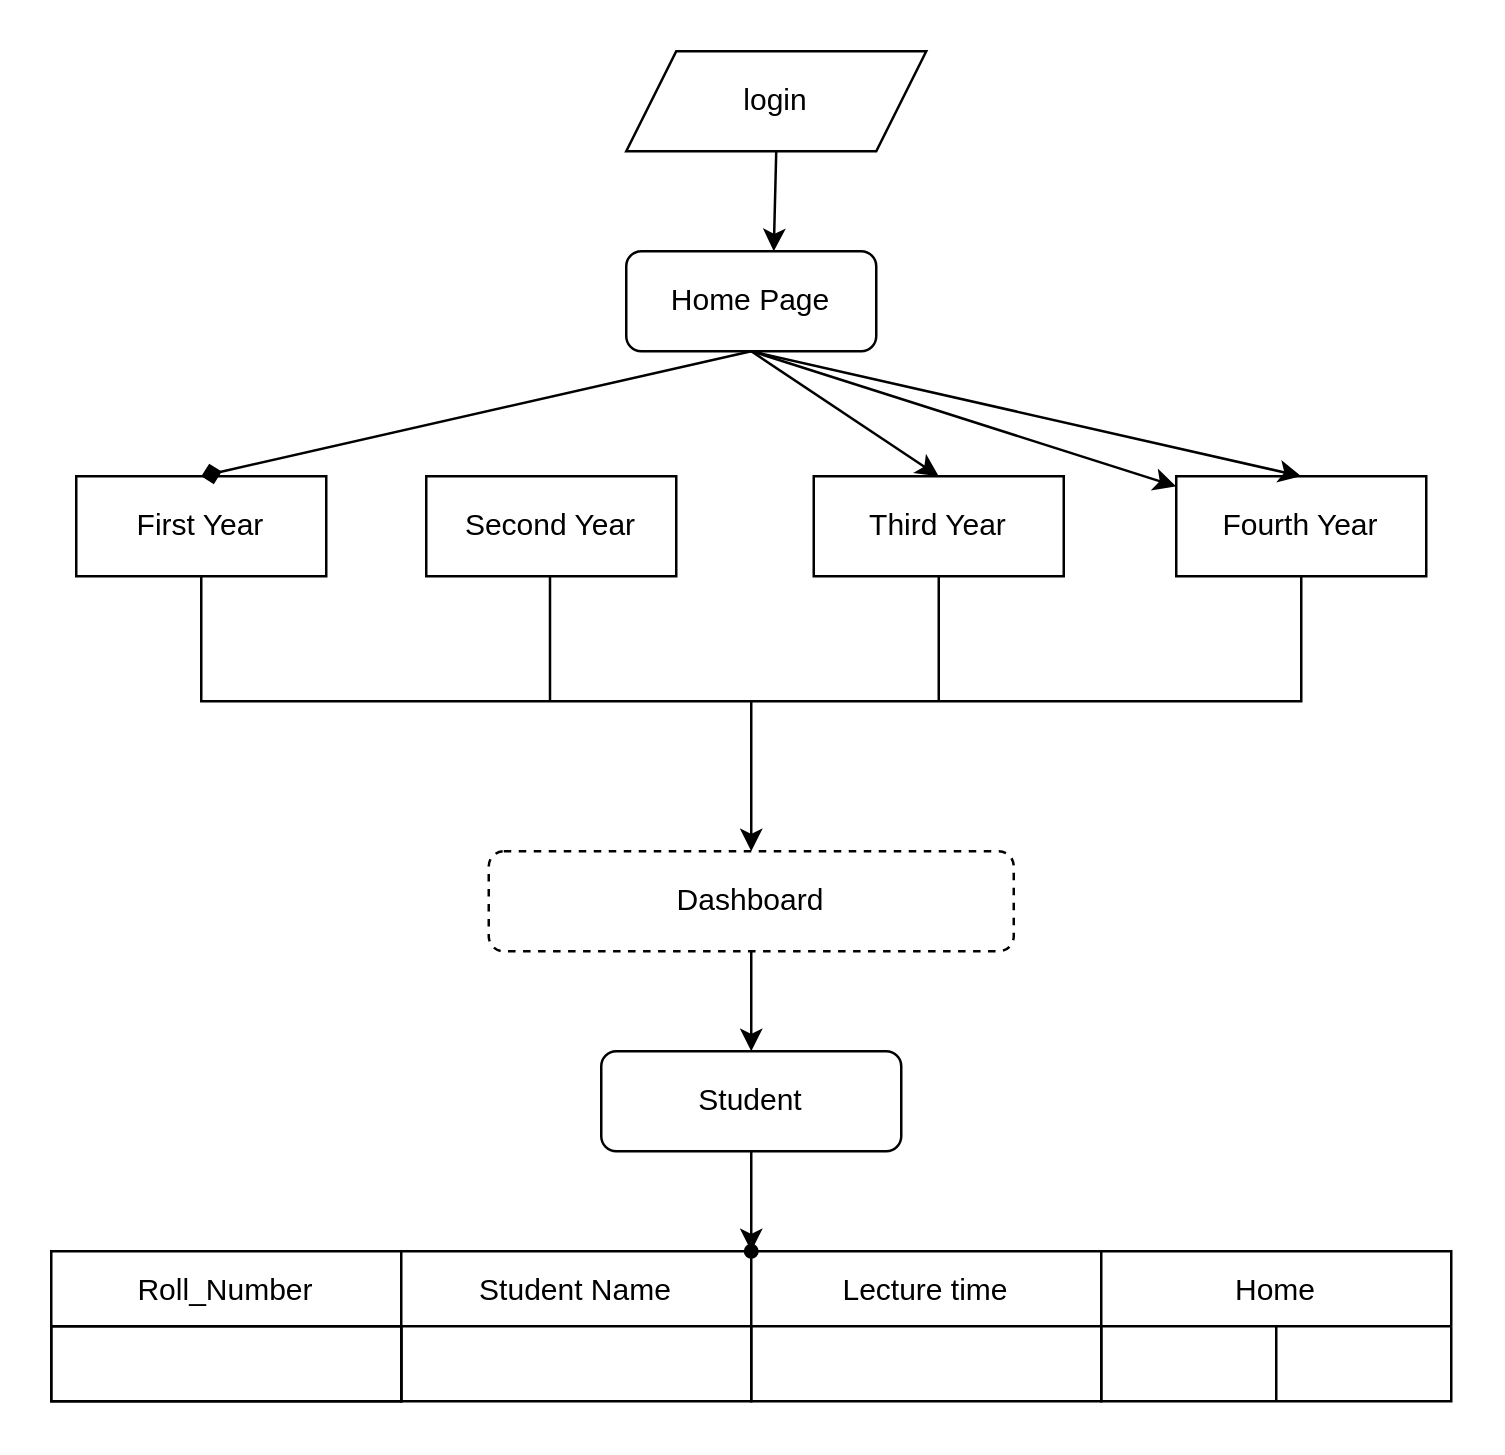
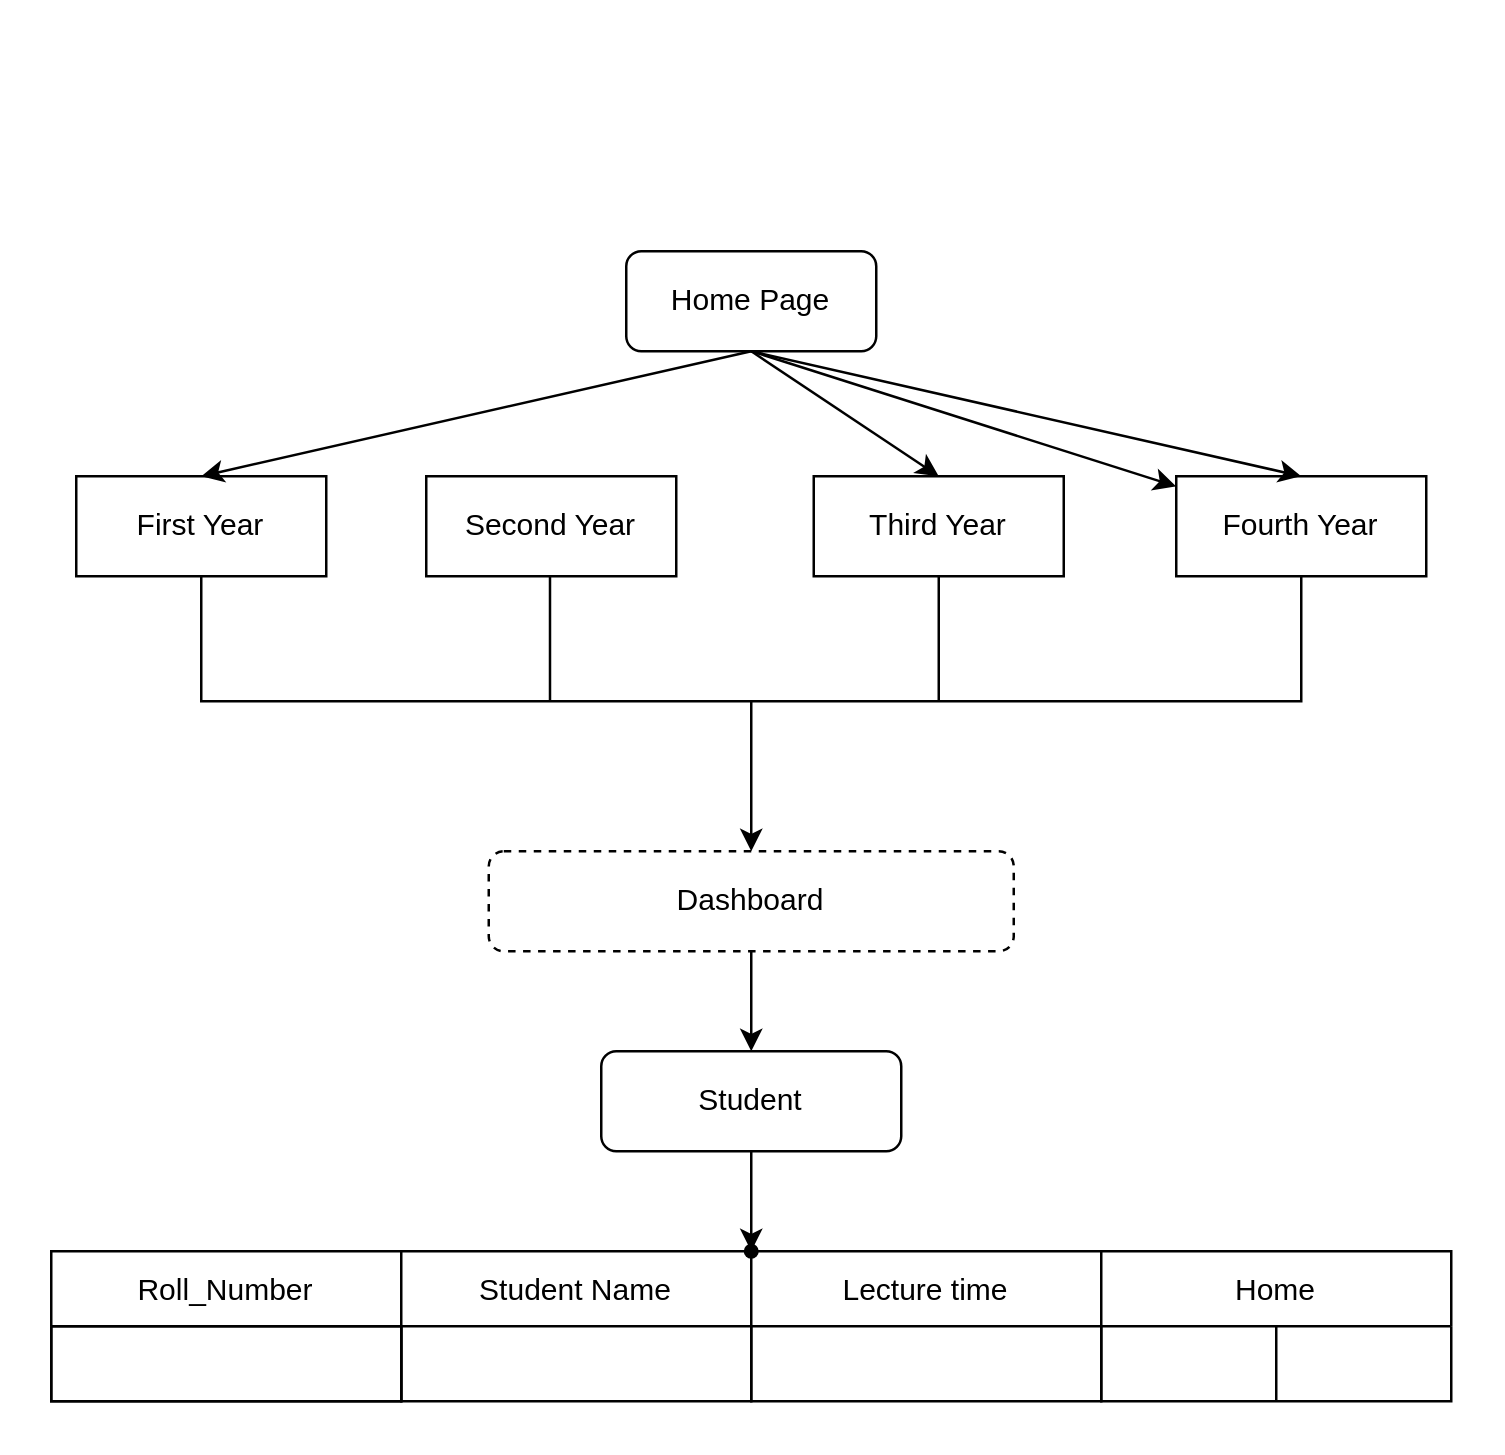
  <mxCell id="0" />
  <mxCell id="1" parent="0" />
- <mxCell id="2" value="login" style="shape=parallelogram;perimeter=parallelogramPerimeter;whiteSpace=wrap;html=1;fixedSize=1;" vertex="1" parent="1"><mxGeometry x="250" y="20" width="120" height="40" as="geometry" /></mxCell>
  <mxCell id="3" value="Home Page" style="rounded=1;whiteSpace=wrap;html=1;" vertex="1" parent="1"><mxGeometry x="250" y="100" width="100" height="40" as="geometry" /></mxCell>
- <mxCell id="4" value="" style="endArrow=classic;html=1;rounded=0;exitX=0.5;exitY=1;exitDx=0;exitDy=0;entryX=0.59;entryY=0;entryDx=0;entryDy=0;entryPerimeter=0;" edge="1" parent="1" source="2" target="3"><mxGeometry width="50" height="50" relative="1" as="geometry"><mxPoint x="300" y="260" as="sourcePoint" /><mxPoint x="300" y="90" as="targetPoint" /></mxGeometry></mxCell>
  <mxCell id="5" value="Second Year" style="rounded=0;whiteSpace=wrap;html=1;" vertex="1" parent="1"><mxGeometry x="170" y="190" width="100" height="40" as="geometry" /></mxCell>
  <mxCell id="6" value="Third Year" style="rounded=0;whiteSpace=wrap;html=1;" vertex="1" parent="1"><mxGeometry x="325" y="190" width="100" height="40" as="geometry" /></mxCell>
  <mxCell id="7" value="Fourth Year" style="rounded=0;whiteSpace=wrap;html=1;" vertex="1" parent="1"><mxGeometry x="470" y="190" width="100" height="40" as="geometry" /></mxCell>
  <mxCell id="8" value="First Year" style="rounded=0;whiteSpace=wrap;html=1;" vertex="1" parent="1"><mxGeometry x="30" y="190" width="100" height="40" as="geometry" /></mxCell>
  <mxCell id="9" value="" style="endArrow=classic;html=1;rounded=0;exitX=0.5;exitY=1;exitDx=0;exitDy=0;entryX=0.5;entryY=0;entryDx=0;entryDy=0;" edge="1" parent="1" source="3" target="6"><mxGeometry width="50" height="50" relative="1" as="geometry"><mxPoint x="300" y="260" as="sourcePoint" /><mxPoint x="350" y="210" as="targetPoint" /></mxGeometry></mxCell>
  <mxCell id="10" value="" style="endArrow=classic;html=1;rounded=0;entryX=0.5;entryY=0;entryDx=0;entryDy=0;" edge="1" parent="1" target="7"><mxGeometry width="50" height="50" relative="1" as="geometry"><mxPoint x="300" y="140" as="sourcePoint" /><mxPoint x="525" y="150" as="targetPoint" /></mxGeometry></mxCell>
  <mxCell id="11" value="" style="endArrow=classic;html=1;rounded=0;exitX=0.5;exitY=1;exitDx=0;exitDy=0;" edge="1" parent="1" source="3" target="7"><mxGeometry width="50" height="50" relative="1" as="geometry"><mxPoint x="450" y="130" as="sourcePoint" /><mxPoint x="300" y="170" as="targetPoint" /></mxGeometry></mxCell>
- <mxCell id="12" value="" style="endArrow=diamond;html=1;rounded=0;exitX=0.5;exitY=1;exitDx=0;exitDy=0;entryX=0.5;entryY=0;entryDx=0;entryDy=0;" edge="1" parent="1" source="3" target="8"><mxGeometry width="50" height="50" relative="1" as="geometry"><mxPoint x="120" y="100" as="sourcePoint" /><mxPoint x="195" y="150" as="targetPoint" /></mxGeometry></mxCell>
+ <mxCell id="12" value="" style="endArrow=classic;html=1;rounded=0;exitX=0.5;exitY=1;exitDx=0;exitDy=0;entryX=0.5;entryY=0;entryDx=0;entryDy=0;" edge="1" parent="1" source="3" target="8"><mxGeometry width="50" height="50" relative="1" as="geometry"><mxPoint x="120" y="100" as="sourcePoint" /><mxPoint x="195" y="150" as="targetPoint" /></mxGeometry></mxCell>
  <mxCell id="13" value="" style="strokeWidth=1;html=1;shape=mxgraph.flowchart.annotation_1;align=left;pointerEvents=1;direction=north;fillColor=default;" vertex="1" parent="1"><mxGeometry x="80" y="230" width="440" height="50" as="geometry" /></mxCell>
  <mxCell id="14" value="" style="endArrow=none;html=1;rounded=0;entryX=0.5;entryY=1;entryDx=0;entryDy=0;" edge="1" parent="1" target="6"><mxGeometry width="50" height="50" relative="1" as="geometry"><mxPoint x="375" y="280" as="sourcePoint" /><mxPoint x="350" y="210" as="targetPoint" /></mxGeometry></mxCell>
  <mxCell id="15" value="" style="endArrow=none;html=1;rounded=0;entryX=0.5;entryY=1;entryDx=0;entryDy=0;" edge="1" parent="1"><mxGeometry width="50" height="50" relative="1" as="geometry"><mxPoint x="219.5" y="280" as="sourcePoint" /><mxPoint x="219.5" y="230" as="targetPoint" /></mxGeometry></mxCell>
  <mxCell id="16" value="" style="edgeStyle=orthogonalEdgeStyle;rounded=0;orthogonalLoop=1;jettySize=auto;html=1;" edge="1" parent="1" source="17" target="20"><mxGeometry relative="1" as="geometry" /></mxCell>
  <mxCell id="17" value="Dashboard" style="rounded=1;whiteSpace=wrap;html=1;strokeWidth=1;fillColor=default;dashed=1;" vertex="1" parent="1"><mxGeometry x="195" y="340" width="210" height="40" as="geometry" /></mxCell>
  <mxCell id="18" value="" style="endArrow=classic;html=1;rounded=0;exitX=0;exitY=0.5;exitDx=0;exitDy=0;exitPerimeter=0;entryX=0.5;entryY=0;entryDx=0;entryDy=0;" edge="1" parent="1" source="13" target="17"><mxGeometry width="50" height="50" relative="1" as="geometry"><mxPoint x="300" y="260" as="sourcePoint" /><mxPoint x="350" y="210" as="targetPoint" /></mxGeometry></mxCell>
  <mxCell id="19" value="" style="edgeStyle=orthogonalEdgeStyle;rounded=0;orthogonalLoop=1;jettySize=auto;html=1;" edge="1" parent="1" source="20" target="27"><mxGeometry relative="1" as="geometry" /></mxCell>
  <mxCell id="20" value="Student" style="whiteSpace=wrap;html=1;rounded=1;strokeWidth=1;" vertex="1" parent="1"><mxGeometry x="240" y="420" width="120" height="40" as="geometry" /></mxCell>
  <mxCell id="21" value="Roll_Number" style="swimlane;fontStyle=0;childLayout=stackLayout;horizontal=1;startSize=30;horizontalStack=0;resizeParent=1;resizeParentMax=0;resizeLast=0;collapsible=1;marginBottom=0;strokeWidth=1;fillColor=default;" vertex="1" parent="1"><mxGeometry x="20" y="500" width="140" height="60" as="geometry" /></mxCell>
  <mxCell id="22" value="Roll_Number" style="swimlane;fontStyle=0;childLayout=stackLayout;horizontal=1;startSize=30;horizontalStack=0;resizeParent=1;resizeParentMax=0;resizeLast=0;collapsible=1;marginBottom=0;strokeWidth=1;fillColor=default;" vertex="1" parent="1"><mxGeometry x="20" y="500" width="140" height="60" as="geometry" /></mxCell>
  <mxCell id="23" value="Student Name" style="swimlane;fontStyle=0;childLayout=stackLayout;horizontal=1;startSize=30;horizontalStack=0;resizeParent=1;resizeParentMax=0;resizeLast=0;collapsible=1;marginBottom=0;strokeWidth=1;fillColor=default;" vertex="1" parent="1"><mxGeometry x="160" y="500" width="140" height="60" as="geometry" /></mxCell>
  <mxCell id="24" value="Lecture time" style="swimlane;fontStyle=0;childLayout=stackLayout;horizontal=1;startSize=30;horizontalStack=0;resizeParent=1;resizeParentMax=0;resizeLast=0;collapsible=1;marginBottom=0;strokeWidth=1;fillColor=default;" vertex="1" parent="1"><mxGeometry x="300" y="500" width="140" height="60" as="geometry" /></mxCell>
  <mxCell id="25" value="Home" style="swimlane;fontStyle=0;childLayout=stackLayout;horizontal=1;startSize=30;horizontalStack=0;resizeParent=1;resizeParentMax=0;resizeLast=0;collapsible=1;marginBottom=0;strokeWidth=1;fillColor=default;" vertex="1" parent="1"><mxGeometry x="440" y="500" width="140" height="60" as="geometry"><mxRectangle x="540" y="520" width="80" height="30" as="alternateBounds" /></mxGeometry></mxCell>
  <mxCell id="26" value="" style="endArrow=none;html=1;rounded=0;" edge="1" parent="1"><mxGeometry width="50" height="50" relative="1" as="geometry"><mxPoint x="510" y="560" as="sourcePoint" /><mxPoint x="510" y="550" as="targetPoint" /><Array as="points"><mxPoint x="510" y="530" /></Array></mxGeometry></mxCell>
  <mxCell id="27" value="" style="shape=waypoint;size=6;pointerEvents=1;points=[];fillColor=rgba(255, 255, 255, 1);resizable=0;rotatable=0;perimeter=centerPerimeter;snapToPoint=1;rounded=1;strokeWidth=1;" vertex="1" parent="1"><mxGeometry x="230" y="480" width="140" height="40" as="geometry" /></mxCell>
